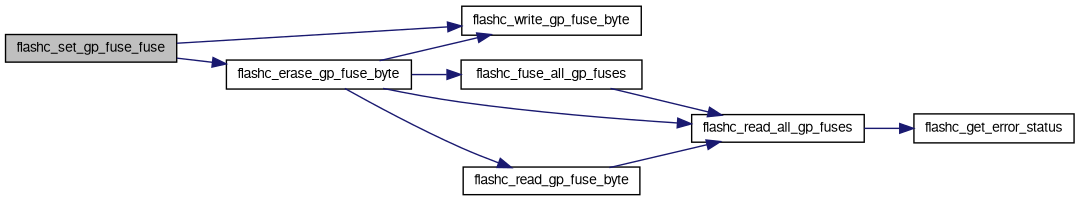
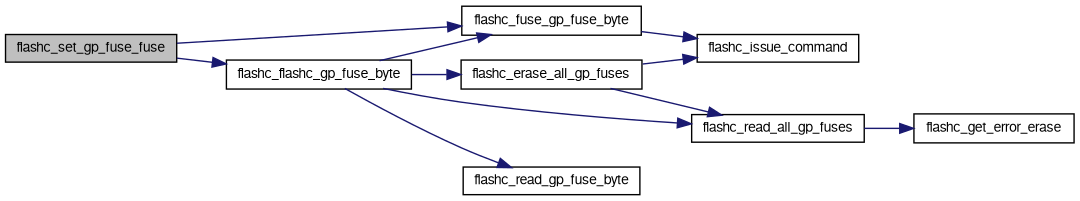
  digraph {
    rankdir=LR
    node [color=black fillcolor=white fontname=FreeSans fontsize=10 shape=record style=filled]
    edge [color=midnightblue fontname=FreeSans fontsize=10 labelfontname=FreeSans labelfontsize=10 style=solid]
    n1 [fillcolor=grey75 fontcolor=black height=0.2 label=flashc_set_gp_fuse_fuse width=0.4]
-   n2 [height=0.2 label=flashc_erase_gp_fuse_byte width=0.4]
-   n3 [height=0.2 label=flashc_write_gp_fuse_byte width=0.4]
-   n4 [height=0.2 label=flashc_fuse_all_gp_fuses width=0.4]
+   n2 [height=0.2 label=flashc_flashc_gp_fuse_byte width=0.4]
+   n3 [height=0.2 label=flashc_fuse_gp_fuse_byte width=0.4]
+   n4 [height=0.2 label=flashc_erase_all_gp_fuses width=0.4]
    n5 [height=0.2 label=flashc_read_all_gp_fuses width=0.4]
    n6 [height=0.2 label=flashc_read_gp_fuse_byte width=0.4]
-   n8 [height=0.2 label=flashc_get_error_status width=0.4]
+   n7 [height=0.2 label=flashc_issue_command width=0.4]
+   n8 [height=0.2 label=flashc_get_error_erase width=0.4]
    n1 -> n2
    n1 -> n3
    n2 -> n3
    n2 -> n4
    n2 -> n5
    n2 -> n6
+   n3 -> n7
    n4 -> n5
+   n4 -> n7
    n5 -> n8
-   n6 -> n5
  }
